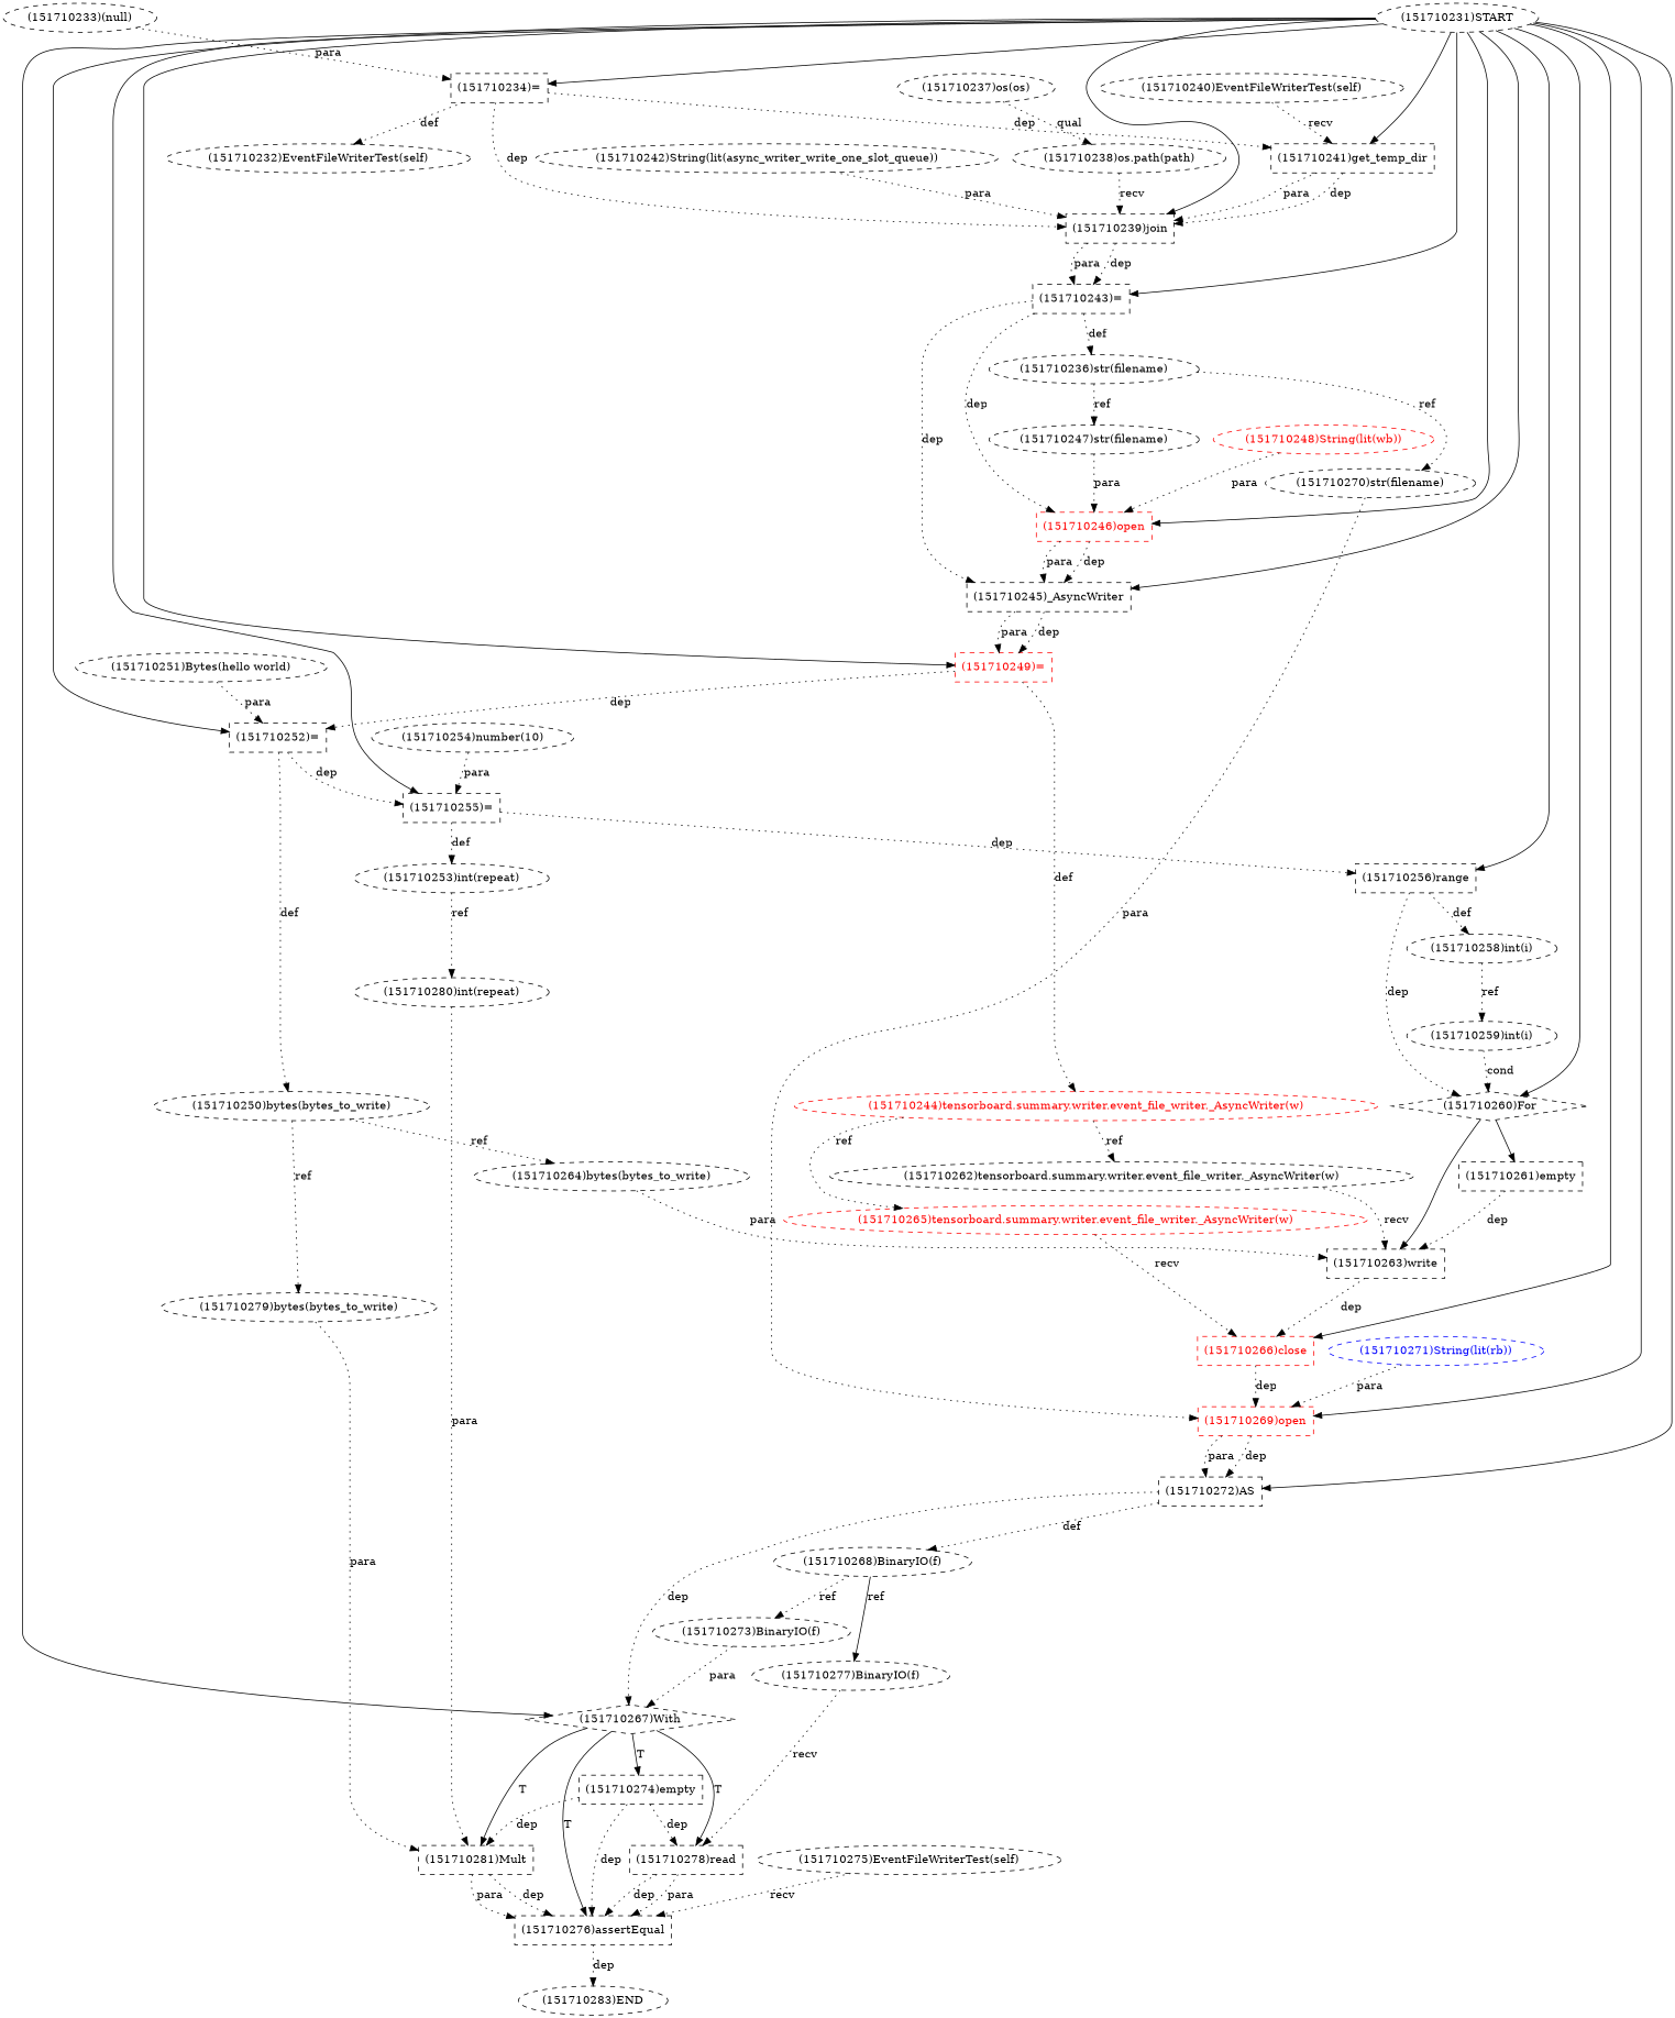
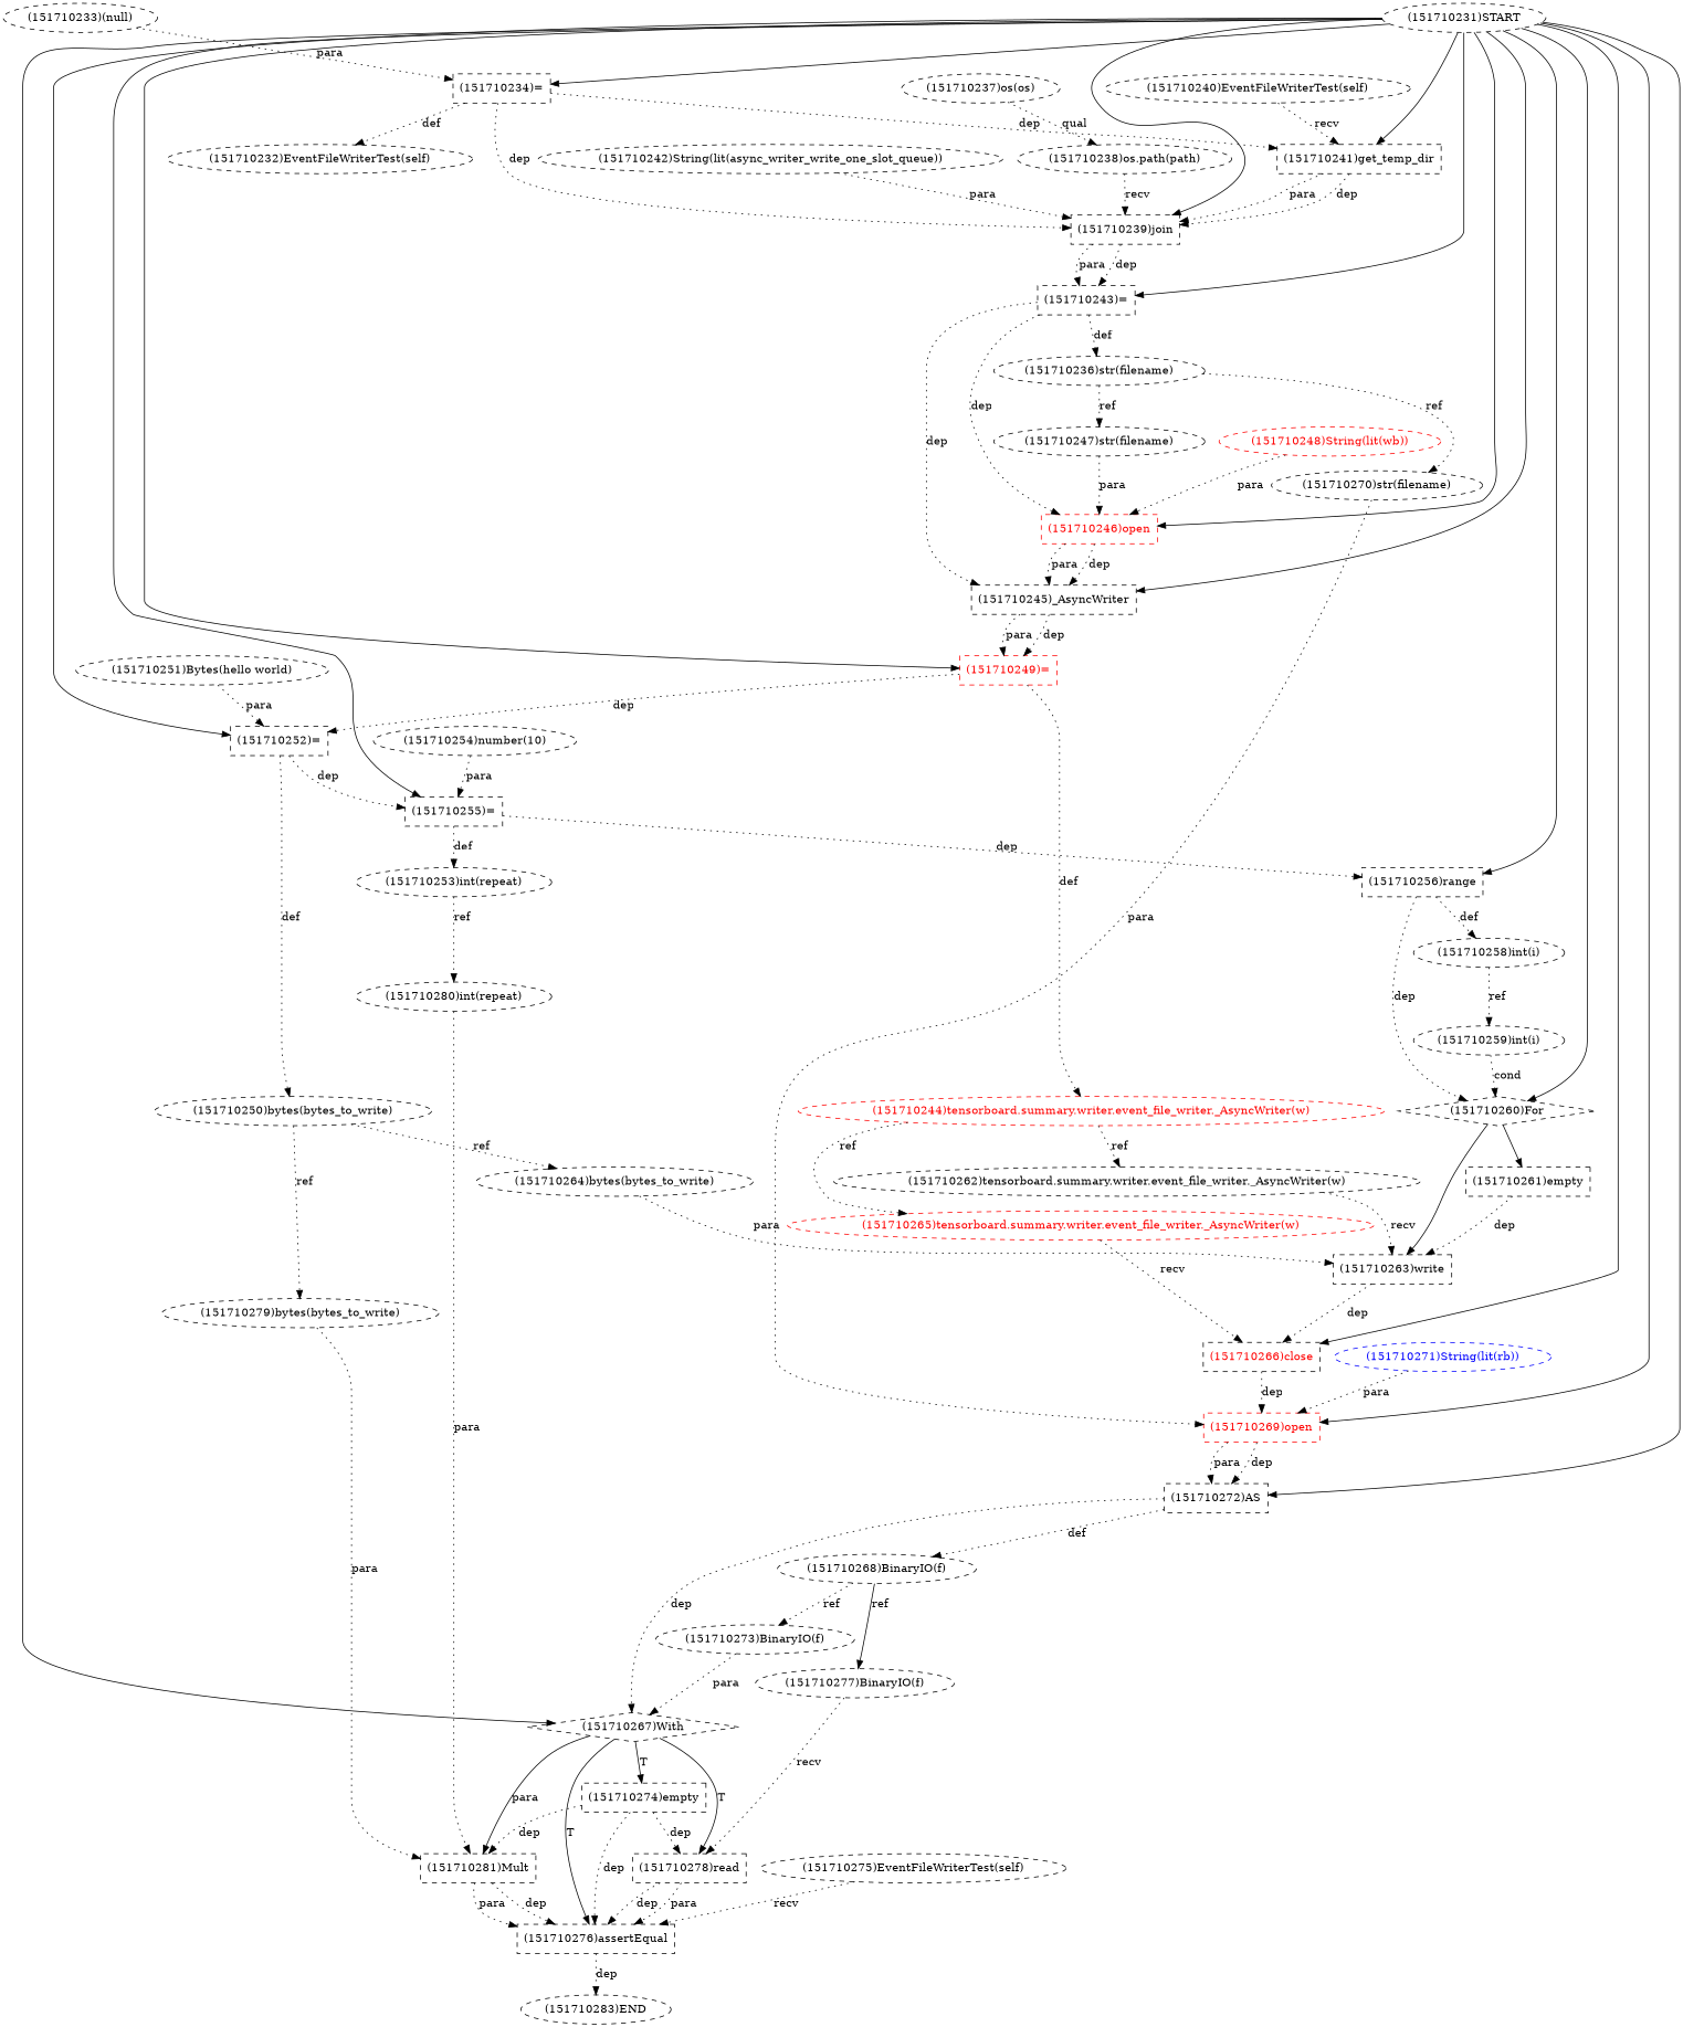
  digraph {
    node [shape=ellipse style=dashed]
    edge [style=dotted]
    n1 [label="(151710256)range" shape=box]
    n2 [label="(151710260)For" shape=diamond]
    n3 [label="(151710258)int(i)"]
    n4 [label="(151710276)assertEqual" shape=box]
    n5 [label="(151710283)END" shape=""]
    n6 [label="(151710272)AS" shape=box]
    n7 [label="(151710267)With" shape=diamond]
    n8 [label="(151710268)BinaryIO(f)"]
    n9 [label="(151710278)read" shape=box]
    n10 [label="(151710274)empty" shape=box]
    n11 [label="(151710281)Mult" shape=box]
    n12 [label="(151710273)BinaryIO(f)"]
    n13 [label="(151710277)BinaryIO(f)"]
    n14 [label="(151710261)empty" shape=box]
    n15 [label="(151710263)write" shape=box]
-   n16 [color=red fontcolor=red label="(151710266)close" shape=box]
+   n16 [color=black fontcolor=red label="(151710266)close" shape=box]
    n17 [color=red fontcolor=red label="(151710269)open" shape=box]
    n18 [label="(151710237)os(os)"]
    n19 [label="(151710238)os.path(path)"]
    n20 [label="(151710239)join" shape=box]
    n21 [label="(151710255)=" shape=box]
    n22 [label="(151710253)int(repeat)"]
    n23 [label="(151710280)int(repeat)"]
    n24 [label="(151710243)=" shape=box]
    n25 [label="(151710264)bytes(bytes_to_write)"]
    n26 [label="(151710233)(null)"]
    n27 [label="(151710234)=" shape=box]
    n28 [label="(151710241)get_temp_dir" shape=box]
    n29 [label="(151710232)EventFileWriterTest(self)"]
    n30 [label="(151710270)str(filename)"]
    n31 [color=blue fontcolor=blue label="(151710271)String(lit(rb))"]
    n32 [color=red fontcolor=red label="(151710244)tensorboard.summary.writer.event_file_writer._AsyncWriter(w)"]
    n33 [label="(151710262)tensorboard.summary.writer.event_file_writer._AsyncWriter(w)"]
    n34 [color=red fontcolor=red label="(151710265)tensorboard.summary.writer.event_file_writer._AsyncWriter(w)"]
    n35 [label="(151710259)int(i)"]
    n36 [label="(151710231)START" shape=""]
    n37 [label="(151710252)=" shape=box]
    n38 [color=red fontcolor=red label="(151710246)open" shape=box]
    n39 [label="(151710245)_AsyncWriter" shape=box]
    n40 [color=red fontcolor=red label="(151710249)=" shape=box]
    n41 [label="(151710250)bytes(bytes_to_write)"]
    n42 [label="(151710236)str(filename)"]
    n43 [label="(151710251)Bytes(hello world)"]
    n44 [label="(151710279)bytes(bytes_to_write)"]
    n45 [label="(151710242)String(lit(async_writer_write_one_slot_queue))"]
    n46 [label="(151710240)EventFileWriterTest(self)"]
    n47 [color=red fontcolor=red label="(151710248)String(lit(wb))"]
    n48 [label="(151710254)number(10)"]
    n49 [label="(151710275)EventFileWriterTest(self)"]
    n50 [label="(151710247)str(filename)"]
    n1 -> n2 [label=dep]
    n1 -> n3 [label=def]
    n2 -> n14 [style=solid]
    n2 -> n15 [style=solid]
    n3 -> n35 [label=ref]
    n4 -> n5 [label=dep]
    n6 -> n7 [label=dep]
    n6 -> n8 [label=def]
    n7 -> n4 [label=T style=""]
    n7 -> n9 [label=T style=""]
    n7 -> n10 [label=T style=""]
-   n7 -> n11 [label=T style=""]
+   n7 -> n11 [label=para style=""]
    n8 -> n12 [label=ref]
    n8 -> n13 [label=ref style=solid]
    n9 -> n4 [label=dep]
    n9 -> n4 [label=para]
    n10 -> n4 [label=dep]
    n10 -> n9 [label=dep]
    n10 -> n11 [label=dep]
    n11 -> n4 [label=dep]
    n11 -> n4 [label=para]
    n12 -> n7 [label=para]
    n13 -> n9 [label=recv]
    n14 -> n15 [label=dep]
    n15 -> n16 [label=dep]
    n16 -> n17 [label=dep]
    n17 -> n6 [label=dep]
    n17 -> n6 [label=para]
    n18 -> n19 [label=qual]
    n19 -> n20 [label=recv]
    n20 -> n24 [label=dep]
    n20 -> n24 [label=para]
    n21 -> n1 [label=dep]
    n21 -> n22 [label=def]
    n22 -> n23 [label=ref]
    n23 -> n11 [label=para]
    n24 -> n38 [label=dep]
    n24 -> n39 [label=dep]
    n24 -> n42 [label=def]
    n25 -> n15 [label=para]
    n26 -> n27 [label=para]
    n27 -> n20 [label=dep]
    n27 -> n28 [label=dep]
    n27 -> n29 [label=def]
    n28 -> n20 [label=dep]
    n28 -> n20 [label=para]
    n30 -> n17 [label=para]
    n31 -> n17 [label=para]
    n32 -> n33 [label=ref]
    n32 -> n34 [label=ref]
    n33 -> n15 [label=recv]
    n34 -> n16 [label=recv]
    n35 -> n2 [label=cond]
    n36 -> n1 [style=solid]
    n36 -> n2 [style=solid]
    n36 -> n6 [style=solid]
    n36 -> n7 [style=solid]
    n36 -> n16 [style=solid]
    n36 -> n17 [style=solid]
    n36 -> n20 [style=solid]
    n36 -> n21 [style=solid]
    n36 -> n24 [style=solid]
    n36 -> n27 [style=solid]
    n36 -> n28 [style=solid]
    n36 -> n37 [style=solid]
    n36 -> n38 [style=solid]
    n36 -> n39 [style=solid]
    n36 -> n40 [style=solid]
    n37 -> n21 [label=dep]
    n37 -> n41 [label=def]
    n38 -> n39 [label=dep]
    n38 -> n39 [label=para]
    n39 -> n40 [label=dep]
    n39 -> n40 [label=para]
    n40 -> n32 [label=def]
    n40 -> n37 [label=dep]
    n41 -> n25 [label=ref]
    n41 -> n44 [label=ref]
    n42 -> n30 [label=ref]
    n42 -> n50 [label=ref]
    n43 -> n37 [label=para]
    n44 -> n11 [label=para]
    n45 -> n20 [label=para]
    n46 -> n28 [label=recv]
    n47 -> n38 [label=para]
    n48 -> n21 [label=para]
    n49 -> n4 [label=recv]
    n50 -> n38 [label=para]
  }
